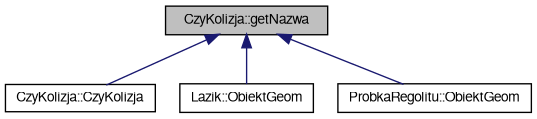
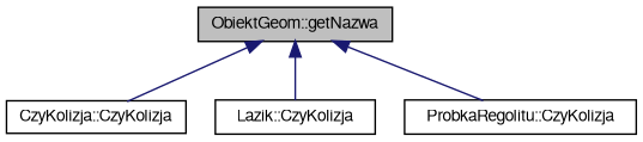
  digraph {
    rankdir=TB
    node [color=black fillcolor=white fontname=FreeSans fontsize=10 shape=record style=filled]
    edge [color=midnightblue dir=back fontname=FreeSans fontsize=10 labelfontname=FreeSans labelfontsize=10 style=solid]
-   n1 [fillcolor=grey75 fontcolor=black height=0.2 label="CzyKolizja::getNazwa" width=0.4]
+   n1 [fillcolor=grey75 fontcolor=black height=0.2 label="ObiektGeom::getNazwa" width=0.4]
    n2 [height=0.2 label="CzyKolizja::CzyKolizja" width=0.4]
-   n3 [height=0.2 label="Lazik::ObiektGeom" width=0.4]
-   n4 [height=0.2 label="ProbkaRegolitu::ObiektGeom" width=0.4]
+   n3 [height=0.2 label="Lazik::CzyKolizja" width=0.4]
+   n4 [height=0.2 label="ProbkaRegolitu::CzyKolizja" width=0.4]
    n1 -> n2
    n1 -> n3
    n1 -> n4
  }
